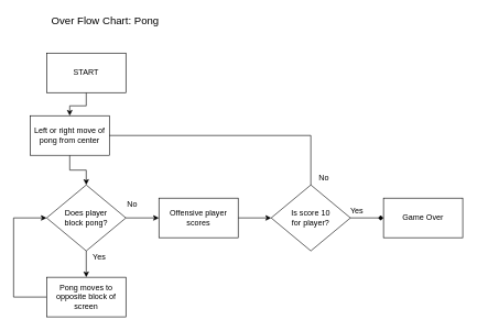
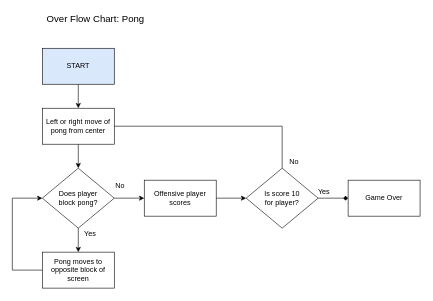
  <mxCell id="0" />
  <mxCell id="1" parent="0" />
  <mxCell id="2" style="edgeStyle=orthogonalEdgeStyle;rounded=0;orthogonalLoop=1;jettySize=auto;html=1;exitX=0.5;exitY=1;exitDx=0;exitDy=0;entryX=0.5;entryY=0;entryDx=0;entryDy=0;" edge="1" parent="1" source="3" target="5"><mxGeometry relative="1" as="geometry" /></mxCell>
- <mxCell id="3" value="START" style="rounded=0;whiteSpace=wrap;html=1;" vertex="1" parent="1"><mxGeometry x="70" y="80" width="120" height="60" as="geometry" /></mxCell>
+ <mxCell id="3" value="START" style="rounded=0;whiteSpace=wrap;html=1;fillColor=#dae8fc;" vertex="1" parent="1"><mxGeometry x="70" y="80" width="120" height="60" as="geometry" /></mxCell>
  <mxCell id="4" style="edgeStyle=orthogonalEdgeStyle;rounded=0;orthogonalLoop=1;jettySize=auto;html=1;exitX=0.5;exitY=1;exitDx=0;exitDy=0;entryX=0.5;entryY=0;entryDx=0;entryDy=0;" edge="1" parent="1" source="5" target="8"><mxGeometry relative="1" as="geometry" /></mxCell>
- <mxCell id="5" value="Left or right move of pong from center" style="rounded=0;whiteSpace=wrap;html=1;" vertex="1" parent="1"><mxGeometry x="45" y="175" width="120" height="60" as="geometry" /></mxCell>
+ <mxCell id="5" value="Left or right move of pong from center" style="rounded=0;whiteSpace=wrap;html=1;" vertex="1" parent="1"><mxGeometry x="70" y="180" width="120" height="60" as="geometry" /></mxCell>
  <mxCell id="6" style="edgeStyle=orthogonalEdgeStyle;rounded=0;orthogonalLoop=1;jettySize=auto;html=1;exitX=0.5;exitY=1;exitDx=0;exitDy=0;entryX=0.5;entryY=0;entryDx=0;entryDy=0;" edge="1" parent="1" source="8" target="10"><mxGeometry relative="1" as="geometry" /></mxCell>
  <mxCell id="7" style="edgeStyle=orthogonalEdgeStyle;rounded=0;orthogonalLoop=1;jettySize=auto;html=1;exitX=1;exitY=0.5;exitDx=0;exitDy=0;entryX=0;entryY=0.5;entryDx=0;entryDy=0;" edge="1" parent="1" source="8" target="12"><mxGeometry relative="1" as="geometry"><mxPoint x="220" y="330" as="targetPoint" /></mxGeometry></mxCell>
  <mxCell id="8" value="Does player&lt;br&gt;block pong?" style="rhombus;whiteSpace=wrap;html=1;" vertex="1" parent="1"><mxGeometry x="70" y="280" width="120" height="100" as="geometry" /></mxCell>
  <mxCell id="9" style="edgeStyle=orthogonalEdgeStyle;rounded=0;orthogonalLoop=1;jettySize=auto;html=1;exitX=0;exitY=0.5;exitDx=0;exitDy=0;entryX=0;entryY=0.5;entryDx=0;entryDy=0;" edge="1" parent="1" source="10" target="8"><mxGeometry relative="1" as="geometry"><Array as="points"><mxPoint x="20" y="450" /><mxPoint x="20" y="330" /></Array></mxGeometry></mxCell>
  <mxCell id="10" value="Pong moves to opposite block of screen" style="rounded=0;whiteSpace=wrap;html=1;" vertex="1" parent="1"><mxGeometry x="70" y="420" width="120" height="60" as="geometry" /></mxCell>
  <mxCell id="11" style="edgeStyle=orthogonalEdgeStyle;rounded=0;orthogonalLoop=1;jettySize=auto;html=1;exitX=1;exitY=0.5;exitDx=0;exitDy=0;entryX=0;entryY=0.5;entryDx=0;entryDy=0;" edge="1" parent="1" source="12" target="17"><mxGeometry relative="1" as="geometry" /></mxCell>
  <mxCell id="12" value="Offensive player scores" style="rounded=0;whiteSpace=wrap;html=1;" vertex="1" parent="1"><mxGeometry x="240" y="300" width="120" height="60" as="geometry" /></mxCell>
  <mxCell id="13" value="No" style="text;html=1;strokeColor=none;fillColor=none;align=center;verticalAlign=middle;whiteSpace=wrap;rounded=0;" vertex="1" parent="1"><mxGeometry x="180" y="300" width="40" height="20" as="geometry" /></mxCell>
  <mxCell id="14" value="Yes" style="text;html=1;strokeColor=none;fillColor=none;align=center;verticalAlign=middle;whiteSpace=wrap;rounded=0;" vertex="1" parent="1"><mxGeometry x="130" y="380" width="40" height="20" as="geometry" /></mxCell>
  <mxCell id="15" style="edgeStyle=orthogonalEdgeStyle;rounded=0;orthogonalLoop=1;jettySize=auto;html=1;exitX=0.5;exitY=0;exitDx=0;exitDy=0;entryX=1;entryY=0.5;entryDx=0;entryDy=0;endArrow=none;" edge="1" parent="1" source="17" target="5"><mxGeometry relative="1" as="geometry" /></mxCell>
  <mxCell id="16" style="edgeStyle=orthogonalEdgeStyle;rounded=0;orthogonalLoop=1;jettySize=auto;html=1;exitX=1;exitY=0.5;exitDx=0;exitDy=0;entryX=0;entryY=0.5;entryDx=0;entryDy=0;endArrow=diamond;" edge="1" parent="1" source="17" target="19"><mxGeometry relative="1" as="geometry" /></mxCell>
  <mxCell id="17" value="Is score 10&lt;br&gt;for player?" style="rhombus;whiteSpace=wrap;html=1;" vertex="1" parent="1"><mxGeometry x="410" y="280" width="120" height="100" as="geometry" /></mxCell>
  <mxCell id="18" value="No" style="text;html=1;strokeColor=none;fillColor=none;align=center;verticalAlign=middle;whiteSpace=wrap;rounded=0;" vertex="1" parent="1"><mxGeometry x="470" y="260" width="40" height="20" as="geometry" /></mxCell>
  <mxCell id="19" value="Game Over" style="rounded=0;whiteSpace=wrap;html=1;" vertex="1" parent="1"><mxGeometry x="580" y="300" width="120" height="60" as="geometry" /></mxCell>
  <mxCell id="20" value="Yes" style="text;html=1;strokeColor=none;fillColor=none;align=center;verticalAlign=middle;whiteSpace=wrap;rounded=0;" vertex="1" parent="1"><mxGeometry x="520" y="310" width="40" height="20" as="geometry" /></mxCell>
  <mxCell id="21" value="Over Flow Chart: Pong" style="text;html=1;strokeColor=none;fillColor=none;align=center;verticalAlign=middle;whiteSpace=wrap;rounded=0;fontSize=16;" vertex="1" parent="1"><mxGeometry x="54" y="20" width="210" height="20" as="geometry" /></mxCell>
